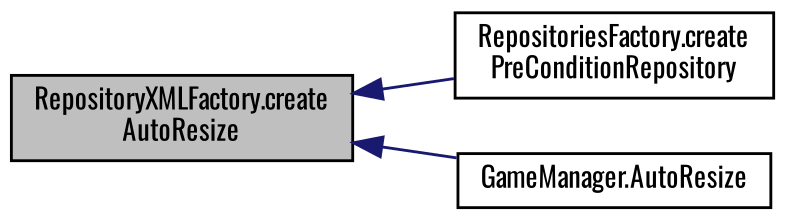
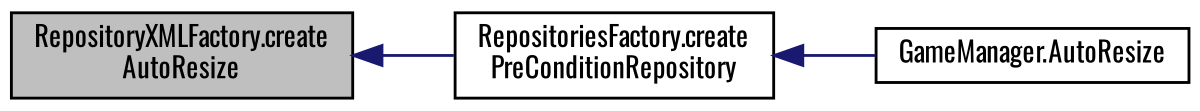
  digraph {
    fontname=Oswald
    rankdir=LR
    node [color=black fillcolor=white fontname=Oswald fontsize=10 shape=record style=filled]
    edge [color=midnightblue dir=back fontname=Oswald fontsize=10 labelfontname=Helvetica labelfontsize=10 style=solid]
    n1 [fillcolor=grey75 fontcolor=black height=0.2 label="RepositoryXMLFactory.create\lAutoResize" width=0.4]
    n2 [height=0.2 label="RepositoriesFactory.create\lPreConditionRepository" width=0.4]
    n3 [height=0.2 label="GameManager.AutoResize" width=0.4]
    n1 -> n2
-   n1 -> n3
+   n2 -> n3
  }
